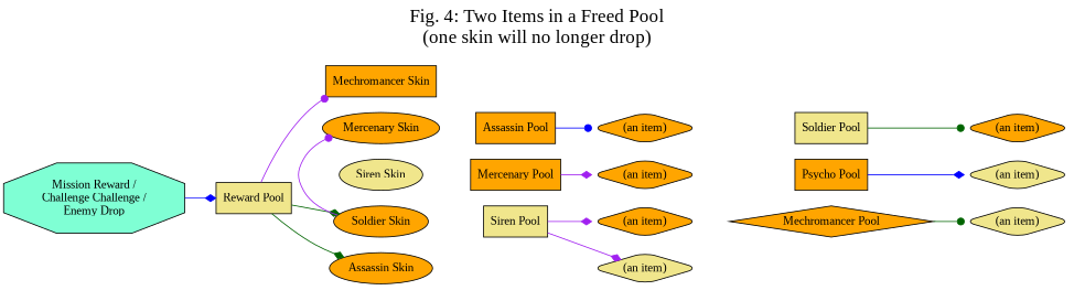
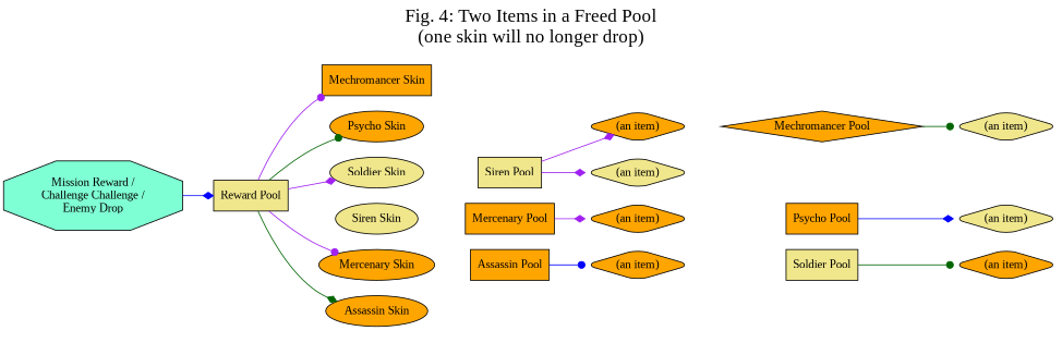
  digraph {
    fontname="Liberation Serif"
    fontsize=22
    label=<Fig. 4: Two Items in a Freed Pool<br/>(one skin will no longer drop)>
    labelloc=t
    rankdir=LR
    node [fillcolor=orange fontname="Liberation Serif" shape=diamond style=filled]
    edge [fontname="Liberation Serif"]
    n1 [fillcolor=aquamarine1 label=<Mission Reward /<br/>Challenge Challenge /<br/>Enemy Drop> shape=octagon]
    n2 [fillcolor=khaki label="Reward Pool" shape=rectangle]
    n3 [label="Assassin Pool" shape=rectangle]
    n4 [label="Mercenary Pool" shape=rectangle]
    n5 [fillcolor=khaki label="Siren Pool" shape=rectangle]
    n6 [fillcolor=khaki label="Soldier Pool" shape=rectangle]
    n7 [label="Psycho Pool" shape=rectangle]
    n8 [label="Mechromancer Pool"]
    n9 [label="Assassin Skin" shape=""]
    n10 [label="Mercenary Skin" shape=""]
    n11 [fillcolor=khaki label="Siren Skin" shape=""]
-   n12 [label="Soldier Skin" shape=""]
+   n12 [fillcolor=khaki label="Soldier Skin" shape=""]
+   n13 [label="Psycho Skin" shape=""]
    n14 [label="Mechromancer Skin" shape=box]
    n15 [label="(an item)" style="filled,rounded"]
    n16 [label="(an item)" style="filled,rounded"]
    n17 [label="(an item)" style="filled,rounded"]
    n18 [label="(an item)" style="filled,rounded"]
    n19 [fillcolor=khaki label="(an item)" style="filled,rounded"]
    n20 [fillcolor=khaki label="(an item)" style="filled,rounded"]
    n21 [fillcolor=khaki label="(an item)" style="filled,rounded"]
    subgraph sub_1 {
      n1
    }
    subgraph sub_2 {
      n2
    }
    subgraph sub_3 {
      n3
      n4
      n5
      n6
      n7
      n8
    }
    subgraph sub_4 {
      n9
      n10
      n11
      n12
+     n13
      n14
    }
    subgraph sub_5 {
      n15
      n16
      n17
      n18
      n19
      n20
      n21
    }
    subgraph sub_6 {
      n3
      n4
      n5
      n6
      n7
      n8
      n10
      n11
      n12
      n16
      n17
      n18
    }
    subgraph cluster_7 {
      label=""
      style=invis
      subgraph sub_8 {
        label=""
        rank=same
        style=invis
        n9
        n10
        n11
        n12
+       n13
        n14
      }
    }
    n1 -> n2 [arrowhead=diamond color=blue]
    n2 -> n9 [arrowhead=diamond color=darkgreen]
-   n12 -> n10 [arrowhead=dot color=purple]
+   n2 -> n10 [arrowhead=dot color=purple]
    n2 -> n11 [style=invis]
-   n2 -> n12 [arrowhead=diamond color=darkgreen]
+   n2 -> n12 [arrowhead=diamond color=purple]
+   n2 -> n13 [arrowhead=dot color=darkgreen]
    n2 -> n14 [arrowhead=dot color=purple]
    n3 -> n18 [arrowhead=dot color=blue]
    n4 -> n17 [arrowhead=diamond color=purple]
    n5 -> n16 [arrowhead=diamond color=purple]
    n5 -> n21 [arrowhead=diamond color=purple]
    n6 -> n15 [arrowhead=dot color=darkgreen]
    n7 -> n20 [arrowhead=diamond color=blue]
    n8 -> n19 [arrowhead=dot color=darkgreen]
    n9 -> n10 [style=invis]
    n10 -> n3 [style=invis]
    n10 -> n11 [style=invis]
    n11 -> n4 [style=invis]
    n11 -> n12 [style=invis]
    n12 -> n5 [style=invis]
+   n12 -> n13 [style=invis]
+   n13 -> n14 [style=invis]
    n16 -> n8 [style=invis]
    n17 -> n7 [style=invis]
    n18 -> n6 [style=invis]
  }
